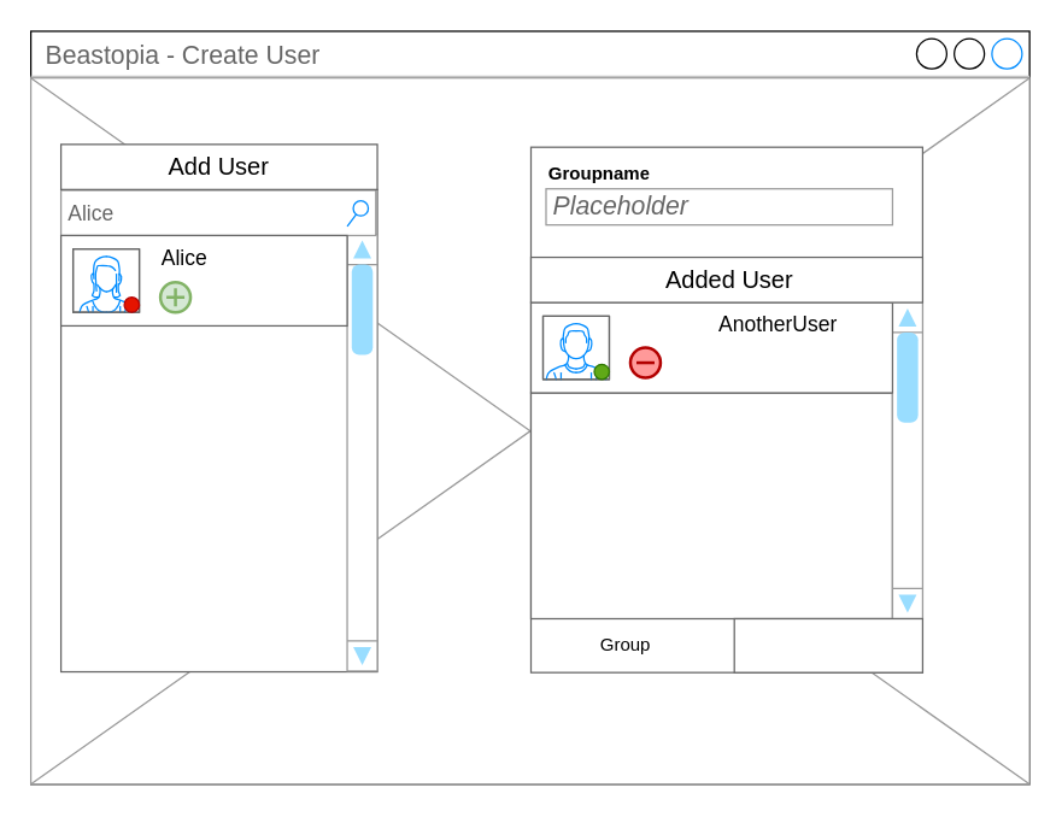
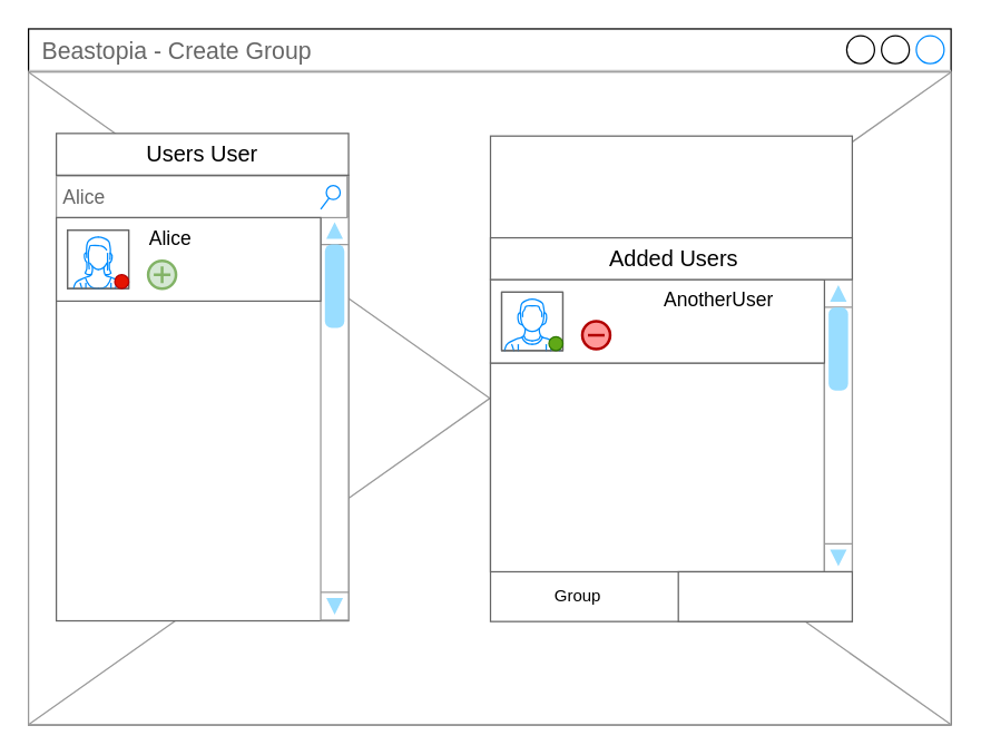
  <mxCell id="0" />
  <mxCell id="1" parent="0" />
- <mxCell id="2" value="Beastopia&amp;nbsp;- Create User" style="strokeWidth=1;shadow=0;dashed=0;align=center;html=1;shape=mxgraph.mockup.containers.window;align=left;verticalAlign=top;spacingLeft=8;strokeColor2=#008cff;strokeColor3=#c4c4c4;fontColor=#666666;mainText=;fontSize=17;labelBackgroundColor=none;whiteSpace=wrap;" vertex="1" parent="1"><mxGeometry x="20" y="20" width="663" height="500" as="geometry" /></mxCell>
+ <mxCell id="2" value="Beastopia&amp;nbsp;- Create Group" style="strokeWidth=1;shadow=0;dashed=0;align=center;html=1;shape=mxgraph.mockup.containers.window;align=left;verticalAlign=top;spacingLeft=8;strokeColor2=#008cff;strokeColor3=#c4c4c4;fontColor=#666666;mainText=;fontSize=17;labelBackgroundColor=none;whiteSpace=wrap;" vertex="1" parent="1"><mxGeometry x="20" y="20" width="663" height="500" as="geometry" /></mxCell>
  <mxCell id="3" value="" style="verticalLabelPosition=bottom;shadow=0;dashed=0;align=center;html=1;verticalAlign=top;strokeWidth=1;shape=mxgraph.mockup.graphics.simpleIcon;strokeColor=#999999;" vertex="1" parent="1"><mxGeometry x="20" y="51" width="663" height="469" as="geometry" /></mxCell>
  <mxCell id="4" value="&lt;p style=&quot;line-height: 20%;&quot;&gt;&lt;br&gt;&lt;/p&gt;" style="strokeWidth=1;shadow=0;dashed=0;align=center;html=1;shape=mxgraph.mockup.text.textBox;fontColor=#666666;align=left;fontSize=17;spacingLeft=4;spacingTop=-3;whiteSpace=wrap;strokeColor=#666666;mainText=" vertex="1" parent="1"><mxGeometry x="40" y="125.13" width="210" height="320.25" as="geometry" /></mxCell>
  <mxCell id="5" value="" style="verticalLabelPosition=bottom;shadow=0;dashed=0;align=center;html=1;verticalAlign=top;strokeWidth=1;shape=mxgraph.mockup.navigation.scrollBar;strokeColor=#999999;barPos=100;fillColor2=#99ddff;strokeColor2=none;direction=north;" vertex="1" parent="1"><mxGeometry x="230" y="154.88" width="20" height="290" as="geometry" /></mxCell>
  <mxCell id="6" value="&lt;font style=&quot;font-size: 14px;&quot;&gt;Alice&lt;/font&gt;" style="strokeWidth=1;shadow=0;dashed=0;align=center;html=1;shape=mxgraph.mockup.forms.searchBox;strokeColor=#999999;mainText=;strokeColor2=#008cff;fontColor=#666666;fontSize=17;align=left;spacingLeft=3;whiteSpace=wrap;" vertex="1" parent="1"><mxGeometry x="40" y="125.63" width="209" height="30" as="geometry" /></mxCell>
  <mxCell id="7" value="" style="strokeWidth=1;shadow=0;dashed=0;align=center;html=1;shape=mxgraph.mockup.text.textBox;fontColor=#666666;align=left;fontSize=17;spacingLeft=4;spacingTop=-3;strokeColor=#666666;mainText=;whiteSpace=wrap;" vertex="1" parent="1"><mxGeometry x="40" y="95.13" width="210" height="30" as="geometry" /></mxCell>
- <mxCell id="8" value="Add User" style="text;html=1;strokeColor=none;fillColor=none;align=center;verticalAlign=middle;whiteSpace=wrap;rounded=0;fontSize=16;" vertex="1" parent="1"><mxGeometry x="72.5" y="94.63" width="144" height="30" as="geometry" /></mxCell>
+ <mxCell id="8" value="Users User" style="text;html=1;strokeColor=none;fillColor=none;align=center;verticalAlign=middle;whiteSpace=wrap;rounded=0;fontSize=16;" vertex="1" parent="1"><mxGeometry x="72.5" y="94.63" width="144" height="30" as="geometry" /></mxCell>
  <mxCell id="9" value="&lt;p style=&quot;line-height: 20%;&quot;&gt;&lt;br&gt;&lt;/p&gt;" style="strokeWidth=1;shadow=0;dashed=0;align=center;html=1;shape=mxgraph.mockup.text.textBox;fontColor=#666666;align=left;fontSize=17;spacingLeft=4;spacingTop=-3;whiteSpace=wrap;strokeColor=#666666;mainText=" vertex="1" parent="1"><mxGeometry x="352" y="97" width="260" height="348.88" as="geometry" /></mxCell>
- <mxCell id="10" value="&lt;i&gt;Placeholder&lt;/i&gt;" style="strokeWidth=1;shadow=0;dashed=0;align=center;html=1;shape=mxgraph.mockup.forms.pwField;strokeColor=#999999;mainText=;align=left;fontColor=#666666;fontSize=17;spacingLeft=3;" vertex="1" parent="1"><mxGeometry x="362" y="124.63" width="230" height="24" as="geometry" /></mxCell>
- <mxCell id="11" value="&lt;b&gt;Groupname&lt;/b&gt;" style="text;html=1;strokeColor=none;fillColor=none;align=left;verticalAlign=middle;whiteSpace=wrap;overflow=hidden;" vertex="1" parent="1"><mxGeometry x="362" y="104.63" width="90" height="20" as="geometry" /></mxCell>
  <mxCell id="12" value="&lt;p style=&quot;line-height: 20%;&quot;&gt;&lt;br&gt;&lt;/p&gt;" style="strokeWidth=1;shadow=0;dashed=0;align=center;html=1;shape=mxgraph.mockup.text.textBox;fontColor=#666666;align=left;fontSize=17;spacingLeft=4;spacingTop=-3;whiteSpace=wrap;strokeColor=#666666;mainText=" vertex="1" parent="1"><mxGeometry x="352" y="260.13" width="240" height="150" as="geometry" /></mxCell>
  <mxCell id="13" value="" style="verticalLabelPosition=bottom;shadow=0;dashed=0;align=center;html=1;verticalAlign=top;strokeWidth=1;shape=mxgraph.mockup.navigation.scrollBar;strokeColor=#999999;barPos=100;fillColor2=#99ddff;strokeColor2=none;direction=north;" vertex="1" parent="1"><mxGeometry x="592" y="200" width="20" height="210.13" as="geometry" /></mxCell>
  <mxCell id="14" value="" style="rounded=0;whiteSpace=wrap;html=1;strokeColor=#666666;" vertex="1" parent="1"><mxGeometry x="352" y="200.13" width="240" height="60" as="geometry" /></mxCell>
  <mxCell id="15" value="&lt;p style=&quot;line-height: 120%;&quot;&gt;&lt;span style=&quot;font-size: 14px;&quot;&gt;AnotherUser&lt;/span&gt;&lt;/p&gt;" style="text;html=1;strokeColor=none;fillColor=none;align=left;verticalAlign=middle;whiteSpace=wrap;rounded=0;" vertex="1" parent="1"><mxGeometry x="475" y="209.13" width="98" height="12.5" as="geometry" /></mxCell>
  <mxCell id="16" value="" style="verticalLabelPosition=bottom;shadow=0;dashed=0;align=center;html=1;verticalAlign=top;strokeWidth=1;shape=mxgraph.mockup.containers.userMale;strokeColor=#666666;strokeColor2=#008cff;" vertex="1" parent="1"><mxGeometry x="360" y="209.13" width="44" height="42" as="geometry" /></mxCell>
  <mxCell id="17" value="" style="ellipse;whiteSpace=wrap;html=1;aspect=fixed;fillColor=#60a917;fontColor=#ffffff;strokeColor=#2D7600;" vertex="1" parent="1"><mxGeometry x="394" y="241.13" width="10" height="10" as="geometry" /></mxCell>
  <mxCell id="18" value="" style="html=1;verticalLabelPosition=bottom;align=center;labelBackgroundColor=#ffffff;verticalAlign=top;strokeWidth=2;strokeColor=#B20000;shadow=0;dashed=0;shape=mxgraph.ios7.icons.delete;fillColor=#FF9999;fontColor=#ffffff;" vertex="1" parent="1"><mxGeometry x="418" y="230.13" width="20" height="20" as="geometry" /></mxCell>
  <mxCell id="19" value="" style="strokeWidth=1;shadow=0;dashed=0;align=center;html=1;shape=mxgraph.mockup.text.textBox;fontColor=#666666;align=left;fontSize=17;spacingLeft=4;spacingTop=-3;whiteSpace=wrap;strokeColor=#666666;mainText=" vertex="1" parent="1"><mxGeometry x="487" y="410.13" width="125" height="35.75" as="geometry" /></mxCell>
  <mxCell id="20" value="Group" style="text;html=1;strokeColor=none;fillColor=none;align=center;verticalAlign=middle;whiteSpace=wrap;rounded=0;" vertex="1" parent="1"><mxGeometry x="360" y="413.01" width="110" height="30" as="geometry" /></mxCell>
  <mxCell id="21" value="" style="strokeWidth=1;shadow=0;dashed=0;align=center;html=1;shape=mxgraph.mockup.text.textBox;fontColor=#666666;align=left;fontSize=17;spacingLeft=4;spacingTop=-3;strokeColor=#666666;mainText=;whiteSpace=wrap;" vertex="1" parent="1"><mxGeometry x="352" y="170.13" width="260" height="30" as="geometry" /></mxCell>
- <mxCell id="22" value="Added User" style="text;html=1;strokeColor=none;fillColor=none;align=center;verticalAlign=middle;whiteSpace=wrap;rounded=0;fontSize=16;" vertex="1" parent="1"><mxGeometry x="400" y="170.13" width="168" height="30" as="geometry" /></mxCell>
+ <mxCell id="22" value="Added Users" style="text;html=1;strokeColor=none;fillColor=none;align=center;verticalAlign=middle;whiteSpace=wrap;rounded=0;fontSize=16;" vertex="1" parent="1"><mxGeometry x="400" y="170.13" width="168" height="30" as="geometry" /></mxCell>
  <mxCell id="23" value="" style="rounded=0;whiteSpace=wrap;html=1;strokeColor=#666666;" vertex="1" parent="1"><mxGeometry x="40" y="155.63" width="190" height="60" as="geometry" /></mxCell>
  <mxCell id="24" value="&lt;p style=&quot;line-height: 120%;&quot;&gt;&lt;font style=&quot;font-size: 14px;&quot;&gt;Alice&lt;/font&gt;&lt;/p&gt;" style="text;html=1;strokeColor=none;fillColor=none;align=left;verticalAlign=middle;whiteSpace=wrap;rounded=0;" vertex="1" parent="1"><mxGeometry x="105" y="164.63" width="114" height="12.5" as="geometry" /></mxCell>
  <mxCell id="25" value="" style="verticalLabelPosition=bottom;shadow=0;dashed=0;align=center;html=1;verticalAlign=top;strokeWidth=1;shape=mxgraph.mockup.containers.userFemale;strokeColor=#666666;strokeColor2=#008cff;" vertex="1" parent="1"><mxGeometry x="48" y="164.63" width="44" height="42" as="geometry" /></mxCell>
  <mxCell id="26" value="" style="ellipse;whiteSpace=wrap;html=1;aspect=fixed;fillColor=#e51400;fontColor=#ffffff;strokeColor=#B20000;" vertex="1" parent="1"><mxGeometry x="82" y="196.63" width="10" height="10" as="geometry" /></mxCell>
  <mxCell id="27" value="" style="html=1;verticalLabelPosition=bottom;align=center;labelBackgroundColor=#ffffff;verticalAlign=top;strokeWidth=2;shadow=0;dashed=0;shape=mxgraph.ios7.icons.add;fillColor=#d5e8d4;strokeColor=#82b366;" vertex="1" parent="1"><mxGeometry x="106" y="186.63" width="20" height="20" as="geometry" /></mxCell>
